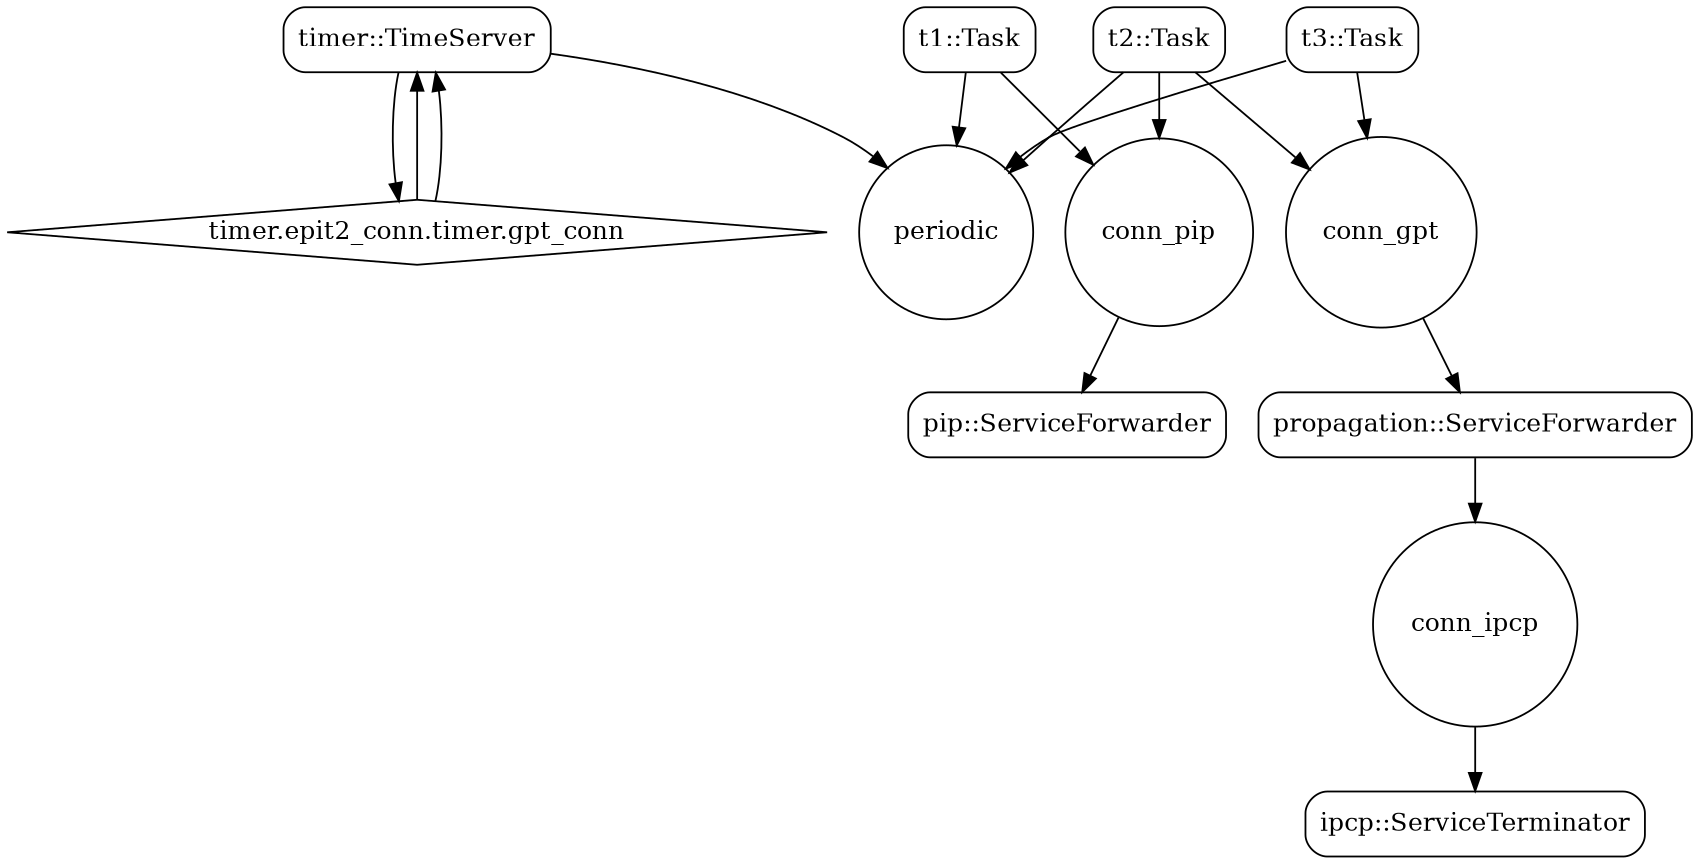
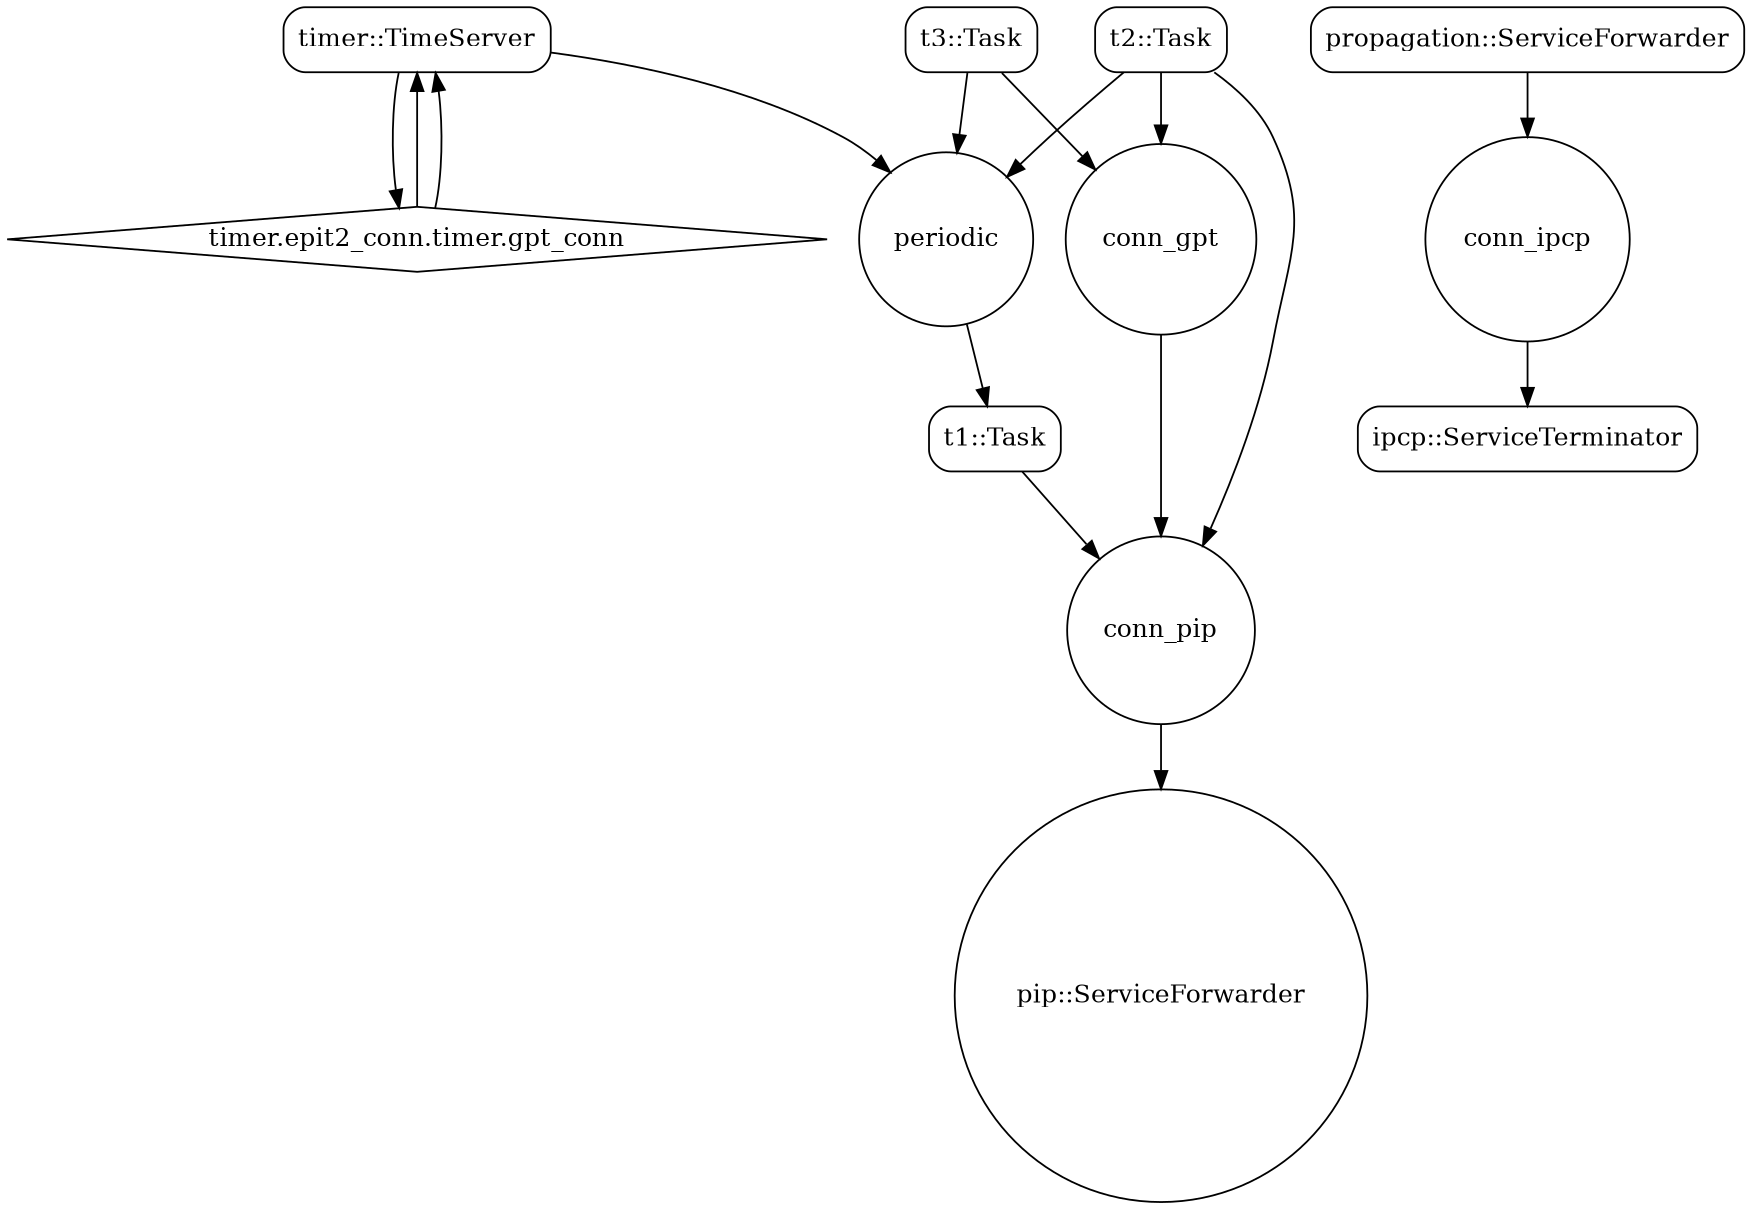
  digraph {
    node [shape=box style=rounded]
    n1 [label="timer::TimeServer"]
    "timer.epit2_conn.timer.gpt_conn" [shape=diamond style=""]
    periodic [shape=circle style=""]
    n4 [label="t1::Task"]
    conn_pip [shape=circle style=""]
-   n6 [label="pip::ServiceForwarder"]
+   n6 [label="pip::ServiceForwarder" shape=circle]
    n7 [label="t2::Task"]
    n8 [label=conn_gpt shape=circle style=""]
    n9 [label="propagation::ServiceForwarder"]
    n10 [label="t3::Task"]
    conn_ipcp [shape=circle style=""]
    n12 [label="ipcp::ServiceTerminator"]
    n1 -> "timer.epit2_conn.timer.gpt_conn"
    n1 -> periodic
    "timer.epit2_conn.timer.gpt_conn" -> n1
    "timer.epit2_conn.timer.gpt_conn" -> n1
-   n4 -> periodic
+   periodic -> n4
    n4 -> conn_pip
    conn_pip -> n6
    n7 -> periodic
    n7 -> conn_pip
    n7 -> n8
-   n8 -> n9
+   n8 -> conn_pip
    n9 -> conn_ipcp
    n10 -> periodic
    n10 -> n8
    conn_ipcp -> n12
  }
